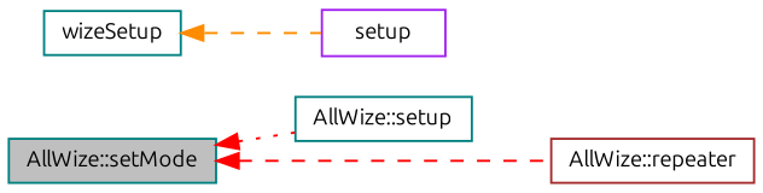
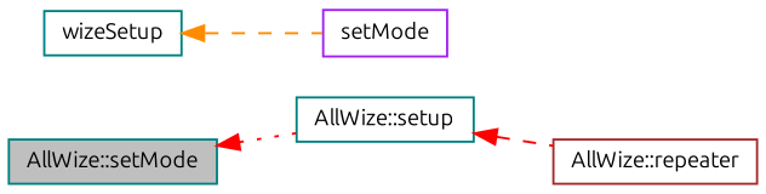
  digraph {
    fontname=Ubuntu
    rankdir=LR
    node [color=teal fillcolor=white fontname=Ubuntu fontsize=10 shape=record style=filled]
    edge [color=red dir=back fontname=Ubuntu fontsize=10 labelfontname=Helvetica labelfontsize=10 style=dashed]
    n1 [fillcolor=grey75 fontcolor=black height=0.2 label="AllWize::setMode" width=0.4]
    n2 [height=0.2 label="AllWize::setup" width=0.4]
    n3 [color=brown height=0.2 label="AllWize::repeater" width=0.4]
    n4 [height=0.2 label=wizeSetup width=0.4]
-   n5 [color=purple height=0.2 label=setup width=0.4]
+   n5 [color=purple height=0.2 label=setMode width=0.4]
    n1 -> n2 [style=dotted]
-   n1 -> n3
+   n2 -> n3
    n4 -> n5 [color=darkorange]
  }
